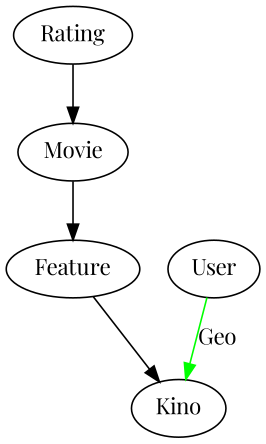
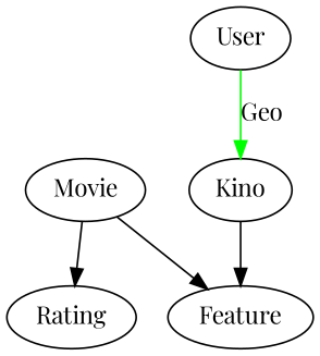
  digraph {
    fontname="Playfair Display"
    node [fontname="Playfair Display"]
    edge [fontname="Playfair Display"]
    Kino
    Feature
    Movie
    User
    Rating
-   Feature -> Kino
+   Kino -> Feature
    Movie -> Feature
    User -> Kino [color=green label=Geo]
-   Rating -> Movie
+   Movie -> Rating
  }
